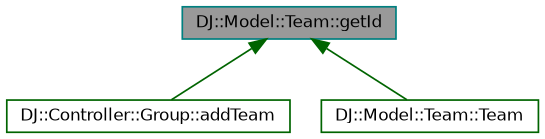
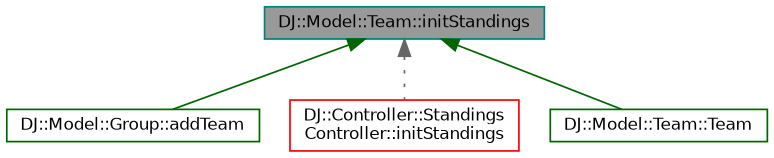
  digraph {
    rankdir=TB
    node [color=darkgreen fillcolor=white fontname=Helvetica fontsize=10 shape=box style=filled]
    edge [color=darkgreen dir=back fontname=Helvetica fontsize=10 labelfontname=Helvetica labelfontsize=10 style=solid]
-   n1 [color=teal fillcolor=grey60 fontcolor=black height=0.2 label="DJ::Model::Team::getId" width=0.4]
-   n2 [height=0.2 label="DJ::Controller::Group::addTeam" width=0.4]
+   n1 [color=teal fillcolor=grey60 fontcolor=black height=0.2 label="DJ::Model::Team::initStandings" width=0.4]
+   n2 [height=0.2 label="DJ::Model::Group::addTeam" width=0.4]
+   n3 [color=red height=0.2 label="DJ::Controller::Standings\lController::initStandings" width=0.4]
    n4 [height=0.2 label="DJ::Model::Team::Team" width=0.4]
    n1 -> n2
+   n1 -> n3 [color=gray40 style=dotted]
    n1 -> n4
  }
